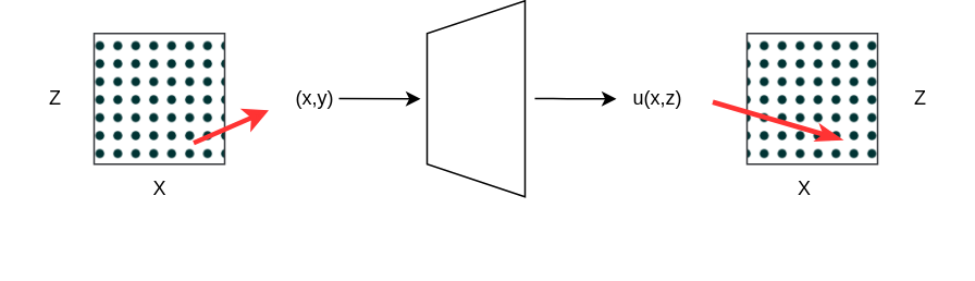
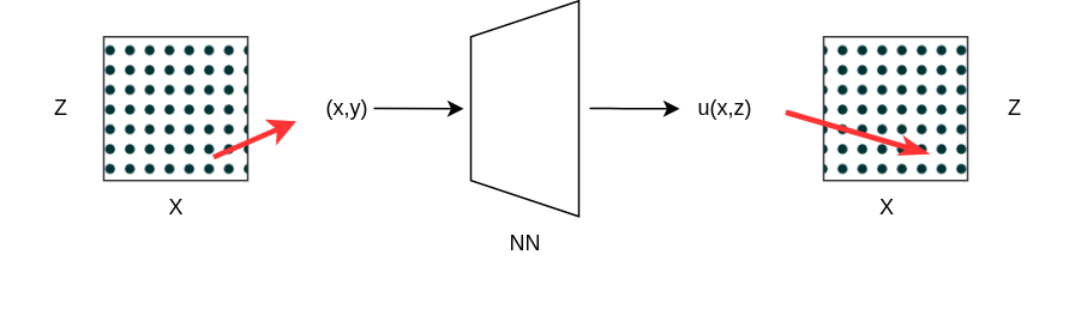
  <mxCell id="0" />
  <mxCell id="1" parent="0" />
  <mxCell id="2" value="Z" style="text;html=1;align=center;verticalAlign=middle;resizable=0;points=[];autosize=1;strokeColor=none;fillColor=none;" parent="1" vertex="1"><mxGeometry x="20" y="47" width="25" height="26" as="geometry" /></mxCell>
  <mxCell id="3" value="X" style="text;html=1;align=center;verticalAlign=middle;resizable=0;points=[];autosize=1;strokeColor=none;fillColor=none;" parent="1" vertex="1"><mxGeometry x="82" y="100" width="30" height="30" as="geometry" /></mxCell>
  <mxCell id="4" value="" style="rounded=0;whiteSpace=wrap;html=1;fillStyle=dots;fillColor=#003333;strokeColor=#36393d;" parent="1" vertex="1"><mxGeometry x="57" y="20" width="80" height="80" as="geometry" /></mxCell>
  <mxCell id="5" value="(x,y)" style="text;html=1;align=center;verticalAlign=middle;resizable=0;points=[];autosize=1;strokeColor=none;fillColor=none;" parent="1" vertex="1"><mxGeometry x="167" y="45" width="50" height="30" as="geometry" /></mxCell>
  <mxCell id="6" value="" style="endArrow=classic;html=1;rounded=0;" parent="1" edge="1"><mxGeometry width="50" height="50" relative="1" as="geometry"><mxPoint x="207" y="59.76" as="sourcePoint" /><mxPoint x="257" y="60.05" as="targetPoint" /></mxGeometry></mxCell>
  <mxCell id="7" value="" style="shape=trapezoid;perimeter=trapezoidPerimeter;whiteSpace=wrap;html=1;fixedSize=1;rotation=-90;" parent="1" vertex="1"><mxGeometry x="231" y="30" width="120" height="60" as="geometry" /></mxCell>
+ <mxCell id="8" value="NN" style="text;html=1;align=center;verticalAlign=middle;resizable=0;points=[];autosize=1;strokeColor=none;fillColor=none;" parent="1" vertex="1"><mxGeometry x="271" y="120" width="40" height="30" as="geometry" /></mxCell>
  <mxCell id="9" value="" style="endArrow=classic;html=1;rounded=0;" parent="1" edge="1"><mxGeometry width="50" height="50" relative="1" as="geometry"><mxPoint x="327" y="59.76" as="sourcePoint" /><mxPoint x="377" y="60" as="targetPoint" /><Array as="points"><mxPoint x="347" y="60" /></Array></mxGeometry></mxCell>
  <mxCell id="10" value="Z" style="text;html=1;align=center;verticalAlign=middle;resizable=0;points=[];autosize=1;strokeColor=none;fillColor=none;" parent="1" vertex="1"><mxGeometry x="550" y="47" width="25" height="26" as="geometry" /></mxCell>
  <mxCell id="11" value="X" style="text;html=1;align=center;verticalAlign=middle;resizable=0;points=[];autosize=1;strokeColor=none;fillColor=none;" parent="1" vertex="1"><mxGeometry x="477" y="100" width="30" height="30" as="geometry" /></mxCell>
  <mxCell id="12" value="u(x,z)" style="text;html=1;align=center;verticalAlign=middle;resizable=0;points=[];autosize=1;strokeColor=none;fillColor=none;" parent="1" vertex="1"><mxGeometry x="378" y="47" width="48" height="26" as="geometry" /></mxCell>
  <mxCell id="13" value="" style="endArrow=classic;html=1;rounded=0;fillColor=#cce5ff;strokeColor=#FF3333;strokeWidth=3;startArrow=none;startFill=0;" parent="1" edge="1"><mxGeometry width="50" height="50" relative="1" as="geometry"><mxPoint x="118" y="87" as="sourcePoint" /><mxPoint x="164" y="67" as="targetPoint" /></mxGeometry></mxCell>
  <mxCell id="14" value="" style="rounded=0;whiteSpace=wrap;html=1;fillStyle=dots;fillColor=#003333;strokeColor=#36393d;" parent="1" vertex="1"><mxGeometry x="457" y="20" width="80" height="80" as="geometry" /></mxCell>
  <mxCell id="15" value="" style="endArrow=classicThin;html=1;rounded=0;endFill=1;startArrow=none;startFill=0;strokeWidth=3;fillColor=#ffff88;strokeColor=#FF3333;" parent="1" edge="1"><mxGeometry width="50" height="50" relative="1" as="geometry"><mxPoint x="436" y="62" as="sourcePoint" /><mxPoint x="515" y="85" as="targetPoint" /></mxGeometry></mxCell>
